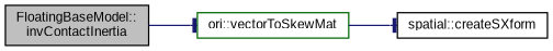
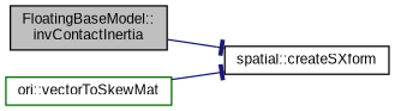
  digraph {
    fontname="Liberation Sans"
    rankdir=LR
    node [color=black fillcolor=white fontname="Liberation Sans" fontsize=10 shape=box style=filled]
    edge [arrowhead=tee color=midnightblue fontname="Liberation Sans" fontsize=10 labelfontname=FreeSans labelfontsize=10 style=solid]
    n1 [fillcolor=grey75 fontcolor=black height=0.2 label="FloatingBaseModel::\linvContactInertia" width=0.4]
    n2 [height=0.2 label="spatial::createSXform" width=0.4]
    n3 [color=darkgreen height=0.2 label="ori::vectorToSkewMat" width=0.4]
-   n1 -> n3
+   n1 -> n2
    n3 -> n2
  }
